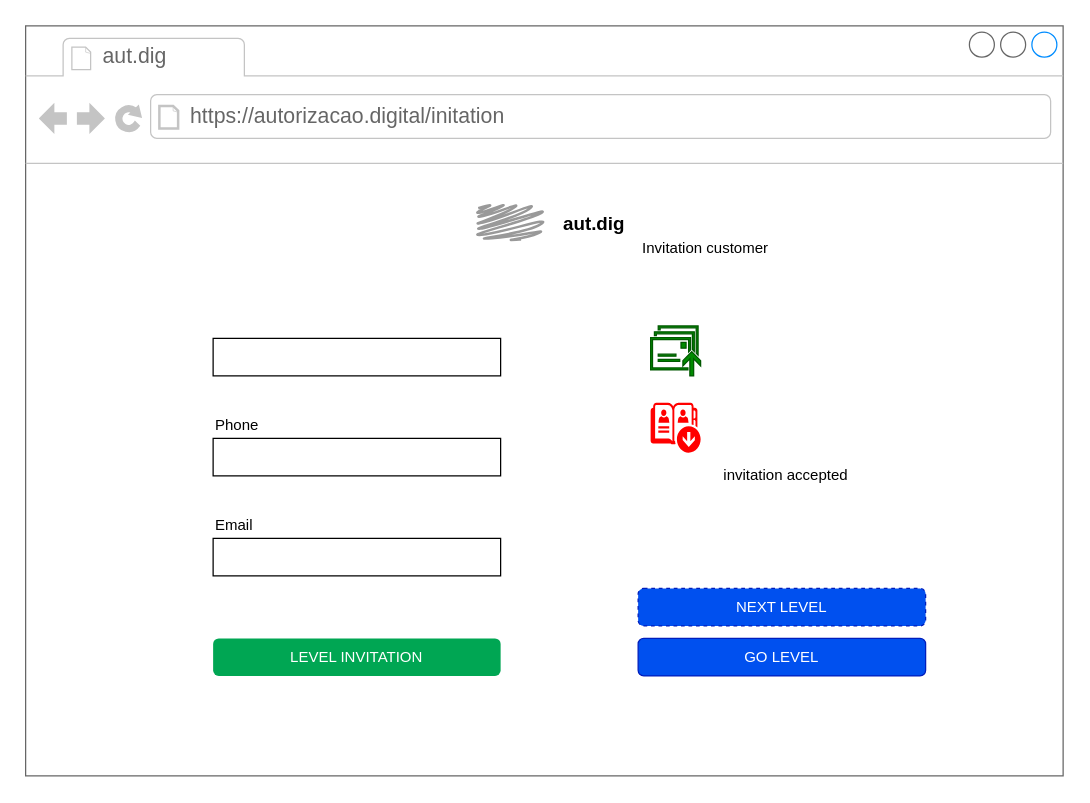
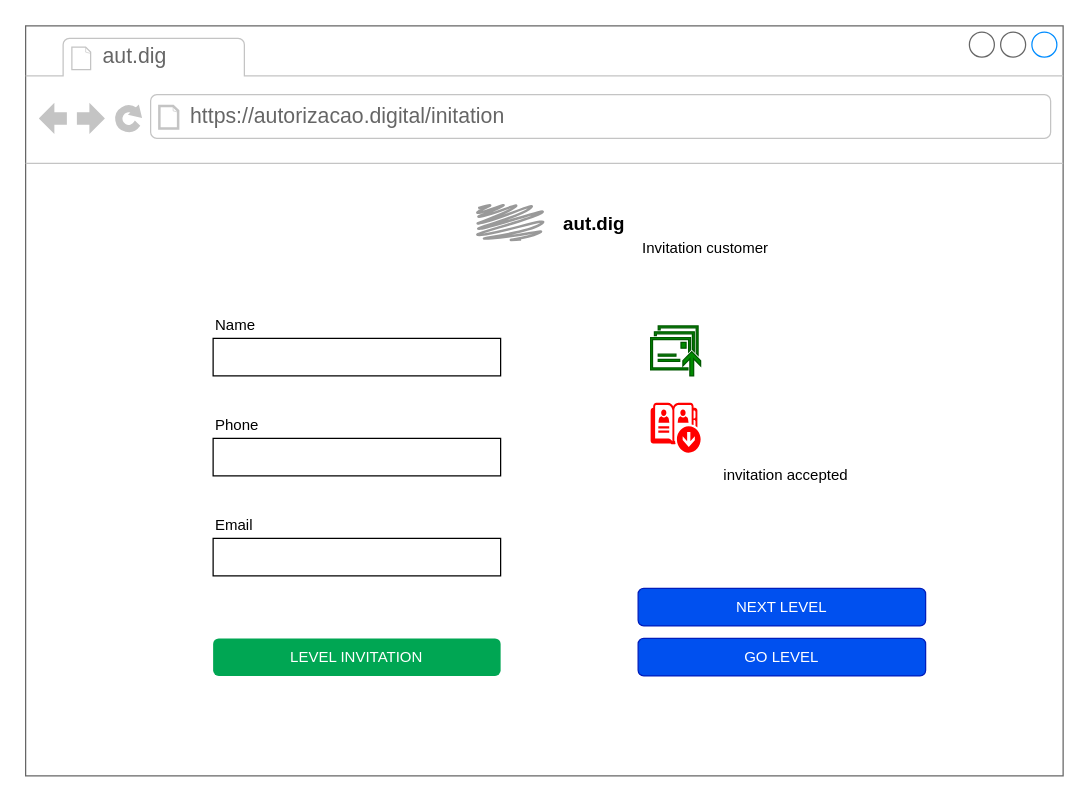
  <mxCell id="0" />
  <mxCell id="1" parent="0" />
  <mxCell id="2" value="" style="strokeWidth=1;shadow=0;dashed=0;align=center;html=1;shape=mxgraph.mockup.containers.browserWindow;rSize=0;strokeColor=#666666;strokeColor2=#008cff;strokeColor3=#c4c4c4;mainText=,;recursiveResize=0;" parent="1" vertex="1"><mxGeometry x="20" y="20" width="830" height="600" as="geometry" /></mxCell>
  <mxCell id="3" value="aut.dig" style="strokeWidth=1;shadow=0;dashed=0;align=center;html=1;shape=mxgraph.mockup.containers.anchor;fontSize=17;fontColor=#666666;align=left;" parent="2" vertex="1"><mxGeometry x="60" y="12" width="110" height="26" as="geometry" /></mxCell>
  <mxCell id="4" value="https://autorizacao.digital/initation" style="strokeWidth=1;shadow=0;dashed=0;align=center;html=1;shape=mxgraph.mockup.containers.anchor;rSize=0;fontSize=17;fontColor=#666666;align=left;" parent="2" vertex="1"><mxGeometry x="130" y="60" width="250" height="26" as="geometry" /></mxCell>
  <mxCell id="5" value="" style="group" parent="2" vertex="1" connectable="0"><mxGeometry x="150" y="230" width="230" height="60" as="geometry" /></mxCell>
  <mxCell id="6" value="" style="group" parent="5" vertex="1" connectable="0"><mxGeometry width="230" height="60" as="geometry" /></mxCell>
  <mxCell id="7" value="" style="rounded=0;whiteSpace=wrap;html=1;align=left;" parent="6" vertex="1"><mxGeometry y="20" width="230" height="30" as="geometry" /></mxCell>
+ <mxCell id="8" value="Name" style="text;html=1;strokeColor=none;fillColor=none;align=left;verticalAlign=middle;whiteSpace=wrap;rounded=0;" parent="6" vertex="1"><mxGeometry width="230" height="20" as="geometry" /></mxCell>
  <mxCell id="9" value="" style="group" parent="2" vertex="1" connectable="0"><mxGeometry x="150" y="310" width="230" height="60" as="geometry" /></mxCell>
  <mxCell id="10" value="" style="group" parent="9" vertex="1" connectable="0"><mxGeometry width="230" height="60" as="geometry" /></mxCell>
  <mxCell id="11" value="" style="rounded=0;whiteSpace=wrap;html=1;align=left;" parent="10" vertex="1"><mxGeometry y="20" width="230" height="30" as="geometry" /></mxCell>
  <mxCell id="12" value="Phone" style="text;html=1;strokeColor=none;fillColor=none;align=left;verticalAlign=middle;whiteSpace=wrap;rounded=0;" parent="10" vertex="1"><mxGeometry width="230" height="20" as="geometry" /></mxCell>
  <mxCell id="13" value="" style="group" parent="2" vertex="1" connectable="0"><mxGeometry x="150" y="390" width="230" height="60" as="geometry" /></mxCell>
  <mxCell id="14" value="" style="group" parent="13" vertex="1" connectable="0"><mxGeometry width="230" height="60" as="geometry" /></mxCell>
  <mxCell id="15" value="" style="rounded=0;whiteSpace=wrap;html=1;align=left;" parent="14" vertex="1"><mxGeometry y="20" width="230" height="30" as="geometry" /></mxCell>
  <mxCell id="16" value="Email" style="text;html=1;strokeColor=none;fillColor=none;align=left;verticalAlign=middle;whiteSpace=wrap;rounded=0;" parent="14" vertex="1"><mxGeometry width="230" height="20" as="geometry" /></mxCell>
  <mxCell id="17" value="&lt;font color=&quot;#ffffff&quot;&gt;LEVEL INVITATION&lt;/font&gt;" style="rounded=1;whiteSpace=wrap;html=1;align=center;fillColor=#00A653;strokeColor=none;" parent="2" vertex="1"><mxGeometry x="150" y="490" width="230" height="30" as="geometry" /></mxCell>
  <mxCell id="18" value="" style="pointerEvents=1;shadow=0;dashed=0;html=1;strokeColor=#005700;fillColor=#008a00;labelPosition=center;verticalLabelPosition=bottom;verticalAlign=top;outlineConnect=0;align=center;shape=mxgraph.office.communications.messages_queued;fontColor=#ffffff;" parent="2" vertex="1"><mxGeometry x="500" y="240" width="40" height="40" as="geometry" /></mxCell>
  <mxCell id="19" value="&amp;nbsp; Invitation customer" style="text;html=1;strokeColor=none;fillColor=none;align=left;verticalAlign=middle;whiteSpace=wrap;rounded=0;" parent="2" vertex="1"><mxGeometry x="485" y="168" width="150" height="20" as="geometry" /></mxCell>
  <mxCell id="20" value="&amp;nbsp; invitation accepted" style="text;html=1;strokeColor=none;fillColor=none;align=left;verticalAlign=middle;whiteSpace=wrap;rounded=0;" parent="2" vertex="1"><mxGeometry x="550" y="350" width="110" height="20" as="geometry" /></mxCell>
- <mxCell id="21" value="&lt;font color=&quot;#ffffff&quot;&gt;NEXT LEVEL&lt;/font&gt;" style="rounded=1;whiteSpace=wrap;html=1;align=center;fillColor=#0050ef;strokeColor=#001DBC;fontColor=#ffffff;dashed=1;" parent="2" vertex="1"><mxGeometry x="490" y="450" width="230" height="30" as="geometry" /></mxCell>
+ <mxCell id="21" value="&lt;font color=&quot;#ffffff&quot;&gt;NEXT LEVEL&lt;/font&gt;" style="rounded=1;whiteSpace=wrap;html=1;align=center;fillColor=#0050ef;strokeColor=#001DBC;fontColor=#ffffff;" parent="2" vertex="1"><mxGeometry x="490" y="450" width="230" height="30" as="geometry" /></mxCell>
  <mxCell id="22" value="&lt;font color=&quot;#ffffff&quot;&gt;GO LEVEL&lt;/font&gt;" style="rounded=1;whiteSpace=wrap;html=1;align=center;fillColor=#0050ef;strokeColor=#001DBC;fontColor=#ffffff;" parent="2" vertex="1"><mxGeometry x="490" y="490" width="230" height="30" as="geometry" /></mxCell>
  <mxCell id="23" value="&lt;b&gt;&lt;font style=&quot;font-size: 15px&quot;&gt;aut.dig&lt;/font&gt;&lt;/b&gt;" style="text;html=1;strokeColor=none;fillColor=none;align=center;verticalAlign=middle;whiteSpace=wrap;rounded=0;" parent="1" vertex="1"><mxGeometry x="455" y="168" width="40" height="20" as="geometry" /></mxCell>
  <mxCell id="24" value="" style="pointerEvents=1;shadow=0;dashed=0;html=1;strokeColor=none;labelPosition=center;verticalLabelPosition=bottom;verticalAlign=top;outlineConnect=0;align=center;shape=mxgraph.office.communications.offline_address_book;fillColor=#FF0000;" parent="1" vertex="1"><mxGeometry x="520" y="321.5" width="40" height="40" as="geometry" /></mxCell>
  <mxCell id="25" value="" style="shape=mxgraph.mockup.markup.scratchOut;shadow=0;dashed=0;html=1;strokeColor=#999999;strokeWidth=2;" parent="1" vertex="1"><mxGeometry x="380" y="163" width="55" height="30" as="geometry" /></mxCell>
